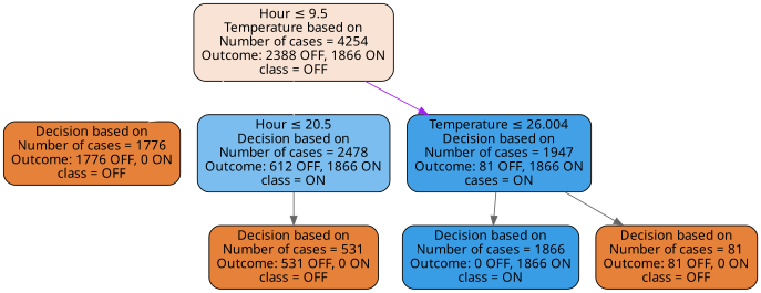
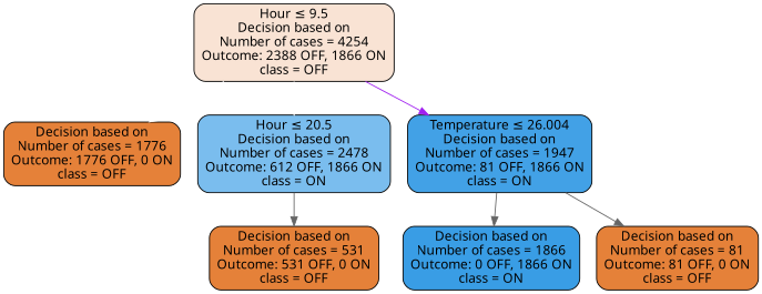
  digraph {
    fontname="Noto Sans"
    node [color=black fillcolor="#e58139" fontname="Noto Sans" shape=box style="filled, rounded"]
    edge [color=gray40 fontname="Noto Sans"]
-   n1 [fillcolor="#f9e3d4" label=<Hour &le; 9.5<br/>Temperature based on<br/>Number of cases = 4254<br/>Outcome: 2388 OFF, 1866 ON<br/>class = OFF>]
+   n1 [fillcolor="#f9e3d4" label=<Hour &le; 9.5<br/>Decision based on<br/>Number of cases = 4254<br/>Outcome: 2388 OFF, 1866 ON<br/>class = OFF>]
    n2 [label=<Decision based on<br/>Number of cases = 1776<br/>Outcome: 1776 OFF, 0 ON<br/>class = OFF>]
    n3 [fillcolor="#7abdee" label=<Hour &le; 20.5<br/>Decision based on<br/>Number of cases = 2478<br/>Outcome: 612 OFF, 1866 ON<br/>class = ON>]
-   n4 [fillcolor="#42a1e6" label=<Temperature &le; 26.004<br/>Decision based on<br/>Number of cases = 1947<br/>Outcome: 81 OFF, 1866 ON<br/>cases = ON>]
+   n4 [fillcolor="#42a1e6" label=<Temperature &le; 26.004<br/>Decision based on<br/>Number of cases = 1947<br/>Outcome: 81 OFF, 1866 ON<br/>class = ON>]
    n5 [label=<Decision based on<br/>Number of cases = 531<br/>Outcome: 531 OFF, 0 ON<br/>class = OFF>]
    n6 [fillcolor="#399de5" label=<Decision based on<br/>Number of cases = 1866<br/>Outcome: 0 OFF, 1866 ON<br/>class = ON>]
    n7 [label=<Decision based on<br/>Number of cases = 81<br/>Outcome: 81 OFF, 0 ON<br/>class = OFF>]
    n1 -> n2 [color=white fontcolor=white headlabel=True labelangle=45 labeldistance=2.5]
    n1 -> n3 [color=white fontcolor=white headlabel=False labelangle=-45 labeldistance=2.5]
    n1 -> n4 [color=purple]
    n3 -> n5
    n4 -> n6
    n4 -> n7
  }
